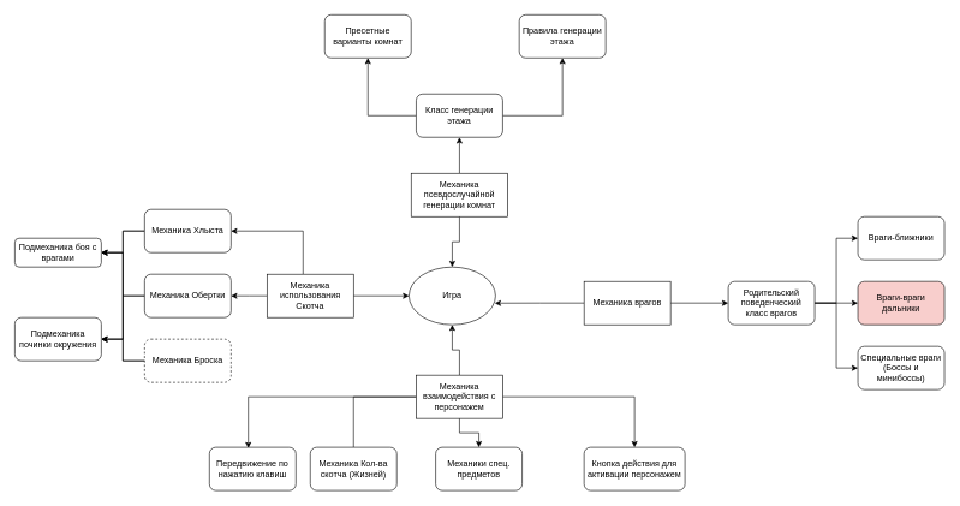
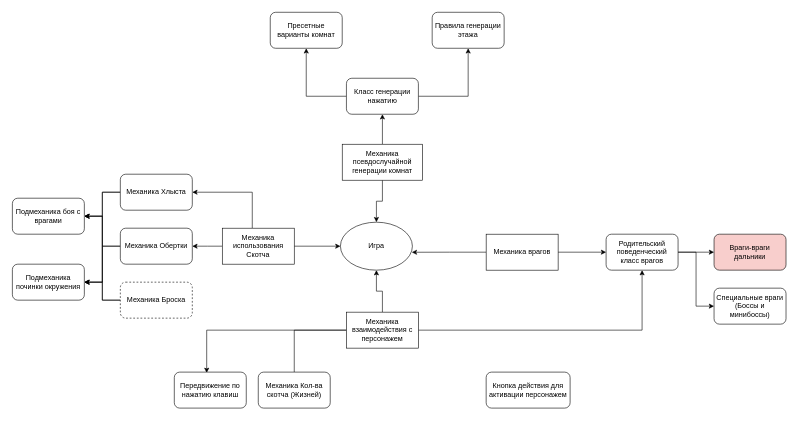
  <mxCell id="0" />
  <mxCell id="1" parent="0" />
  <mxCell id="2" style="edgeStyle=orthogonalEdgeStyle;rounded=0;orthogonalLoop=1;jettySize=auto;html=1;entryX=0.5;entryY=0;entryDx=0;entryDy=0;" parent="1" source="4" target="18" edge="1"><mxGeometry relative="1" as="geometry" /></mxCell>
  <mxCell id="3" style="edgeStyle=orthogonalEdgeStyle;rounded=0;orthogonalLoop=1;jettySize=auto;html=1;entryX=0.5;entryY=1;entryDx=0;entryDy=0;" edge="1" parent="1" source="4" target="42"><mxGeometry relative="1" as="geometry" /></mxCell>
  <mxCell id="4" value="Механика псевдослучайной генерации комнат" style="rounded=0;whiteSpace=wrap;html=1;" parent="1" vertex="1"><mxGeometry x="570" y="240" width="134" height="60" as="geometry" /></mxCell>
  <mxCell id="5" style="edgeStyle=orthogonalEdgeStyle;rounded=0;orthogonalLoop=1;jettySize=auto;html=1;entryX=0.5;entryY=1;entryDx=0;entryDy=0;" parent="1" source="10" target="18" edge="1"><mxGeometry relative="1" as="geometry"><Array as="points" /></mxGeometry></mxCell>
  <mxCell id="6" style="edgeStyle=orthogonalEdgeStyle;rounded=0;orthogonalLoop=1;jettySize=auto;html=1;entryX=0.45;entryY=0.022;entryDx=0;entryDy=0;entryPerimeter=0;" edge="1" parent="1" source="10" target="30"><mxGeometry relative="1" as="geometry" /></mxCell>
  <mxCell id="7" style="edgeStyle=orthogonalEdgeStyle;rounded=0;orthogonalLoop=1;jettySize=auto;html=1;endArrow=none;" edge="1" parent="1" source="10" target="31"><mxGeometry relative="1" as="geometry" /></mxCell>
- <mxCell id="8" style="edgeStyle=orthogonalEdgeStyle;rounded=0;orthogonalLoop=1;jettySize=auto;html=1;" edge="1" parent="1" source="10" target="32"><mxGeometry relative="1" as="geometry" /></mxCell>
- <mxCell id="9" style="edgeStyle=orthogonalEdgeStyle;rounded=0;orthogonalLoop=1;jettySize=auto;html=1;entryX=0.5;entryY=0;entryDx=0;entryDy=0;" edge="1" parent="1" source="10" target="45"><mxGeometry relative="1" as="geometry" /></mxCell>
+ <mxCell id="8" style="edgeStyle=orthogonalEdgeStyle;rounded=0;orthogonalLoop=1;jettySize=auto;html=1;" edge="1" parent="1" source="10" target="36"><mxGeometry relative="1" as="geometry" /></mxCell>
  <mxCell id="10" value="Механика взаимодействия с персонажем" style="rounded=0;whiteSpace=wrap;html=1;" parent="1" vertex="1"><mxGeometry x="577" y="520" width="120" height="60" as="geometry" /></mxCell>
  <mxCell id="11" style="edgeStyle=orthogonalEdgeStyle;rounded=0;orthogonalLoop=1;jettySize=auto;html=1;entryX=0.992;entryY=0.627;entryDx=0;entryDy=0;entryPerimeter=0;" parent="1" source="13" target="18" edge="1"><mxGeometry relative="1" as="geometry" /></mxCell>
  <mxCell id="12" style="edgeStyle=orthogonalEdgeStyle;rounded=0;orthogonalLoop=1;jettySize=auto;html=1;" edge="1" parent="1" source="13" target="36"><mxGeometry relative="1" as="geometry" /></mxCell>
  <mxCell id="13" value="Механика врагов" style="rounded=0;whiteSpace=wrap;html=1;" parent="1" vertex="1"><mxGeometry x="810" y="390" width="120" height="60" as="geometry" /></mxCell>
  <mxCell id="14" style="edgeStyle=orthogonalEdgeStyle;rounded=0;orthogonalLoop=1;jettySize=auto;html=1;entryX=0;entryY=0.5;entryDx=0;entryDy=0;" parent="1" source="17" target="18" edge="1"><mxGeometry relative="1" as="geometry" /></mxCell>
  <mxCell id="15" style="edgeStyle=orthogonalEdgeStyle;rounded=0;orthogonalLoop=1;jettySize=auto;html=1;entryX=1;entryY=0.5;entryDx=0;entryDy=0;" edge="1" parent="1" source="17" target="23"><mxGeometry relative="1" as="geometry"><Array as="points"><mxPoint x="420" y="320" /></Array></mxGeometry></mxCell>
  <mxCell id="16" style="edgeStyle=orthogonalEdgeStyle;rounded=0;orthogonalLoop=1;jettySize=auto;html=1;" edge="1" parent="1" source="17"><mxGeometry relative="1" as="geometry"><mxPoint x="320" y="410" as="targetPoint" /></mxGeometry></mxCell>
  <mxCell id="17" value="Механика использования Скотча" style="rounded=0;whiteSpace=wrap;html=1;" parent="1" vertex="1"><mxGeometry x="370" y="380" width="120" height="60" as="geometry" /></mxCell>
  <mxCell id="18" value="Игра" style="ellipse;whiteSpace=wrap;html=1;" parent="1" vertex="1"><mxGeometry x="567" y="370" width="120" height="80" as="geometry" /></mxCell>
- <mxCell id="19" value="Подмеханика боя с врагами" style="rounded=1;whiteSpace=wrap;html=1;" vertex="1" parent="1"><mxGeometry x="20" y="330" width="120" height="40" as="geometry" /></mxCell>
+ <mxCell id="19" value="Подмеханика боя с врагами" style="rounded=1;whiteSpace=wrap;html=1;" vertex="1" parent="1"><mxGeometry x="20" y="330" width="120" height="60" as="geometry" /></mxCell>
  <mxCell id="20" value="Подмеханика починки окружения" style="rounded=1;whiteSpace=wrap;html=1;" vertex="1" parent="1"><mxGeometry x="20" y="440" width="120" height="60" as="geometry" /></mxCell>
  <mxCell id="21" style="edgeStyle=orthogonalEdgeStyle;rounded=0;orthogonalLoop=1;jettySize=auto;html=1;entryX=1;entryY=0.5;entryDx=0;entryDy=0;" edge="1" parent="1" source="23" target="19"><mxGeometry relative="1" as="geometry" /></mxCell>
  <mxCell id="22" style="edgeStyle=orthogonalEdgeStyle;rounded=0;orthogonalLoop=1;jettySize=auto;html=1;entryX=1;entryY=0.5;entryDx=0;entryDy=0;" edge="1" parent="1" source="23" target="20"><mxGeometry relative="1" as="geometry" /></mxCell>
  <mxCell id="23" value="Механика Хлыста" style="rounded=1;whiteSpace=wrap;html=1;" vertex="1" parent="1"><mxGeometry x="200" y="290" width="120" height="60" as="geometry" /></mxCell>
  <mxCell id="24" style="edgeStyle=orthogonalEdgeStyle;rounded=0;orthogonalLoop=1;jettySize=auto;html=1;entryX=1;entryY=0.5;entryDx=0;entryDy=0;" edge="1" parent="1" source="26" target="19"><mxGeometry relative="1" as="geometry" /></mxCell>
  <mxCell id="25" style="edgeStyle=orthogonalEdgeStyle;rounded=0;orthogonalLoop=1;jettySize=auto;html=1;entryX=1;entryY=0.5;entryDx=0;entryDy=0;" edge="1" parent="1" source="26" target="20"><mxGeometry relative="1" as="geometry" /></mxCell>
  <mxCell id="26" value="Механика Обертки" style="rounded=1;whiteSpace=wrap;html=1;" vertex="1" parent="1"><mxGeometry x="200" y="380" width="120" height="60" as="geometry" /></mxCell>
  <mxCell id="27" style="edgeStyle=orthogonalEdgeStyle;rounded=0;orthogonalLoop=1;jettySize=auto;html=1;entryX=1;entryY=0.5;entryDx=0;entryDy=0;" edge="1" parent="1" source="29" target="19"><mxGeometry relative="1" as="geometry" /></mxCell>
  <mxCell id="28" style="edgeStyle=orthogonalEdgeStyle;rounded=0;orthogonalLoop=1;jettySize=auto;html=1;entryX=1;entryY=0.5;entryDx=0;entryDy=0;" edge="1" parent="1" source="29" target="20"><mxGeometry relative="1" as="geometry" /></mxCell>
  <mxCell id="29" value="Механика Броска" style="rounded=1;whiteSpace=wrap;html=1;dashed=1;" vertex="1" parent="1"><mxGeometry x="200" y="470" width="120" height="60" as="geometry" /></mxCell>
  <mxCell id="30" value="Передвижение по нажатию клавиш" style="rounded=1;whiteSpace=wrap;html=1;" vertex="1" parent="1"><mxGeometry x="290" y="620" width="120" height="60" as="geometry" /></mxCell>
  <mxCell id="31" value="Механика Кол-ва скотча (Жизней)" style="rounded=1;whiteSpace=wrap;html=1;" vertex="1" parent="1"><mxGeometry x="430" y="620" width="120" height="60" as="geometry" /></mxCell>
  <mxCell id="32" value="Кнопка действия для активации персонажем" style="rounded=1;whiteSpace=wrap;html=1;" vertex="1" parent="1"><mxGeometry x="810" y="620" width="140" height="60" as="geometry" /></mxCell>
  <mxCell id="33" style="edgeStyle=orthogonalEdgeStyle;rounded=0;orthogonalLoop=1;jettySize=auto;html=1;entryX=0;entryY=0.5;entryDx=0;entryDy=0;" edge="1" parent="1" source="36" target="38"><mxGeometry relative="1" as="geometry" /></mxCell>
- <mxCell id="34" style="edgeStyle=orthogonalEdgeStyle;rounded=0;orthogonalLoop=1;jettySize=auto;html=1;entryX=0;entryY=0.5;entryDx=0;entryDy=0;" edge="1" parent="1" source="36" target="37"><mxGeometry relative="1" as="geometry" /></mxCell>
  <mxCell id="35" style="edgeStyle=orthogonalEdgeStyle;rounded=0;orthogonalLoop=1;jettySize=auto;html=1;entryX=0;entryY=0.5;entryDx=0;entryDy=0;" edge="1" parent="1" source="36" target="39"><mxGeometry relative="1" as="geometry" /></mxCell>
  <mxCell id="36" value="Родительский поведенческий класс врагов" style="rounded=1;whiteSpace=wrap;html=1;" vertex="1" parent="1"><mxGeometry x="1010" y="390" width="120" height="60" as="geometry" /></mxCell>
- <mxCell id="37" value="Враги-ближники" style="rounded=1;whiteSpace=wrap;html=1;" vertex="1" parent="1"><mxGeometry x="1190" y="300" width="120" height="60" as="geometry" /></mxCell>
  <mxCell id="38" value="Враги-враги дальники" style="rounded=1;whiteSpace=wrap;html=1;fillColor=#f8cecc;" vertex="1" parent="1"><mxGeometry x="1190" y="390" width="120" height="60" as="geometry" /></mxCell>
  <mxCell id="39" value="Специальные враги (Боссы и минибоссы)" style="rounded=1;whiteSpace=wrap;html=1;" vertex="1" parent="1"><mxGeometry x="1190" y="480" width="120" height="60" as="geometry" /></mxCell>
  <mxCell id="40" style="edgeStyle=orthogonalEdgeStyle;rounded=0;orthogonalLoop=1;jettySize=auto;html=1;entryX=0.5;entryY=1;entryDx=0;entryDy=0;" edge="1" parent="1" source="42" target="43"><mxGeometry relative="1" as="geometry" /></mxCell>
  <mxCell id="41" style="edgeStyle=orthogonalEdgeStyle;rounded=0;orthogonalLoop=1;jettySize=auto;html=1;entryX=0.5;entryY=1;entryDx=0;entryDy=0;" edge="1" parent="1" source="42" target="44"><mxGeometry relative="1" as="geometry" /></mxCell>
- <mxCell id="42" value="Класс генерации этажа" style="rounded=1;whiteSpace=wrap;html=1;" vertex="1" parent="1"><mxGeometry x="577" y="130" width="120" height="60" as="geometry" /></mxCell>
+ <mxCell id="42" value="Класс генерации нажатию" style="rounded=1;whiteSpace=wrap;html=1;" vertex="1" parent="1"><mxGeometry x="577" y="130" width="120" height="60" as="geometry" /></mxCell>
  <mxCell id="43" value="Пресетные варианты комнат" style="rounded=1;whiteSpace=wrap;html=1;" vertex="1" parent="1"><mxGeometry x="450" y="20" width="120" height="60" as="geometry" /></mxCell>
  <mxCell id="44" value="Правила генерации этажа" style="rounded=1;whiteSpace=wrap;html=1;" vertex="1" parent="1"><mxGeometry x="720" y="20" width="120" height="60" as="geometry" /></mxCell>
- <mxCell id="45" value="Механики спец. предметов" style="rounded=1;whiteSpace=wrap;html=1;" vertex="1" parent="1"><mxGeometry x="604" y="620" width="120" height="60" as="geometry" /></mxCell>
